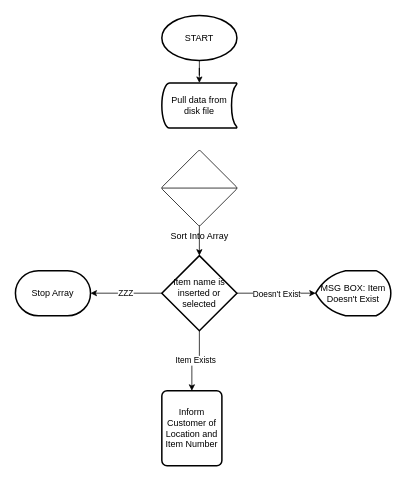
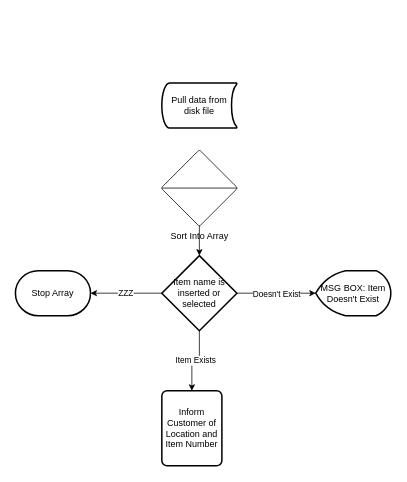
  <mxCell id="0" />
  <mxCell id="1" parent="0" />
- <mxCell id="2" value="" style="edgeStyle=orthogonalEdgeStyle;rounded=0;orthogonalLoop=1;jettySize=auto;html=1;" parent="1" source="3" target="4" edge="1"><mxGeometry relative="1" as="geometry" /></mxCell>
- <mxCell id="3" value="START" style="strokeWidth=2;html=1;shape=mxgraph.flowchart.start_1;whiteSpace=wrap;" parent="1" vertex="1"><mxGeometry x="215" y="20" width="100" height="60" as="geometry" /></mxCell>
  <mxCell id="4" value="Pull data from disk file" style="strokeWidth=2;html=1;shape=mxgraph.flowchart.stored_data;whiteSpace=wrap;" parent="1" vertex="1"><mxGeometry x="215" y="110" width="100" height="60" as="geometry" /></mxCell>
  <mxCell id="5" value="" style="edgeStyle=orthogonalEdgeStyle;rounded=0;orthogonalLoop=1;jettySize=auto;html=1;" parent="1" source="6" target="10" edge="1"><mxGeometry relative="1" as="geometry" /></mxCell>
  <mxCell id="6" value="Sort Into Array" style="verticalLabelPosition=bottom;verticalAlign=top;html=1;shape=mxgraph.flowchart.sort;" parent="1" vertex="1"><mxGeometry x="215" y="200" width="100" height="100" as="geometry" /></mxCell>
  <mxCell id="7" value="Item Exists" style="edgeStyle=orthogonalEdgeStyle;rounded=0;orthogonalLoop=1;jettySize=auto;html=1;entryX=0.5;entryY=0;entryDx=0;entryDy=0;" parent="1" source="10" target="13" edge="1"><mxGeometry relative="1" as="geometry"><mxPoint x="265" y="520" as="targetPoint" /></mxGeometry></mxCell>
  <mxCell id="8" value="Doesn't Exist" style="edgeStyle=orthogonalEdgeStyle;rounded=0;orthogonalLoop=1;jettySize=auto;html=1;" parent="1" source="10" edge="1"><mxGeometry relative="1" as="geometry"><mxPoint x="420" y="390" as="targetPoint" /></mxGeometry></mxCell>
  <mxCell id="9" value="ZZZ" style="edgeStyle=orthogonalEdgeStyle;rounded=0;orthogonalLoop=1;jettySize=auto;html=1;entryX=1;entryY=0.5;entryDx=0;entryDy=0;entryPerimeter=0;" parent="1" source="10" target="12" edge="1"><mxGeometry relative="1" as="geometry"><mxPoint x="135" y="390" as="targetPoint" /></mxGeometry></mxCell>
  <mxCell id="10" value="Item name is inserted or selected" style="strokeWidth=2;html=1;shape=mxgraph.flowchart.decision;whiteSpace=wrap;" parent="1" vertex="1"><mxGeometry x="215" y="340" width="100" height="100" as="geometry" /></mxCell>
  <mxCell id="11" value="MSG BOX: Item Doesn't Exist" style="strokeWidth=2;html=1;shape=mxgraph.flowchart.display;whiteSpace=wrap;" parent="1" vertex="1"><mxGeometry x="420" y="360" width="100" height="60" as="geometry" /></mxCell>
  <mxCell id="12" value="Stop Array" style="strokeWidth=2;html=1;shape=mxgraph.flowchart.terminator;whiteSpace=wrap;" parent="1" vertex="1"><mxGeometry x="20" y="360" width="100" height="60" as="geometry" /></mxCell>
  <mxCell id="13" value="Inform Customer of Location and Item Number" style="rounded=1;whiteSpace=wrap;html=1;absoluteArcSize=1;arcSize=14;strokeWidth=2;" parent="1" vertex="1"><mxGeometry x="215" y="520" width="80" height="100" as="geometry" /></mxCell>
